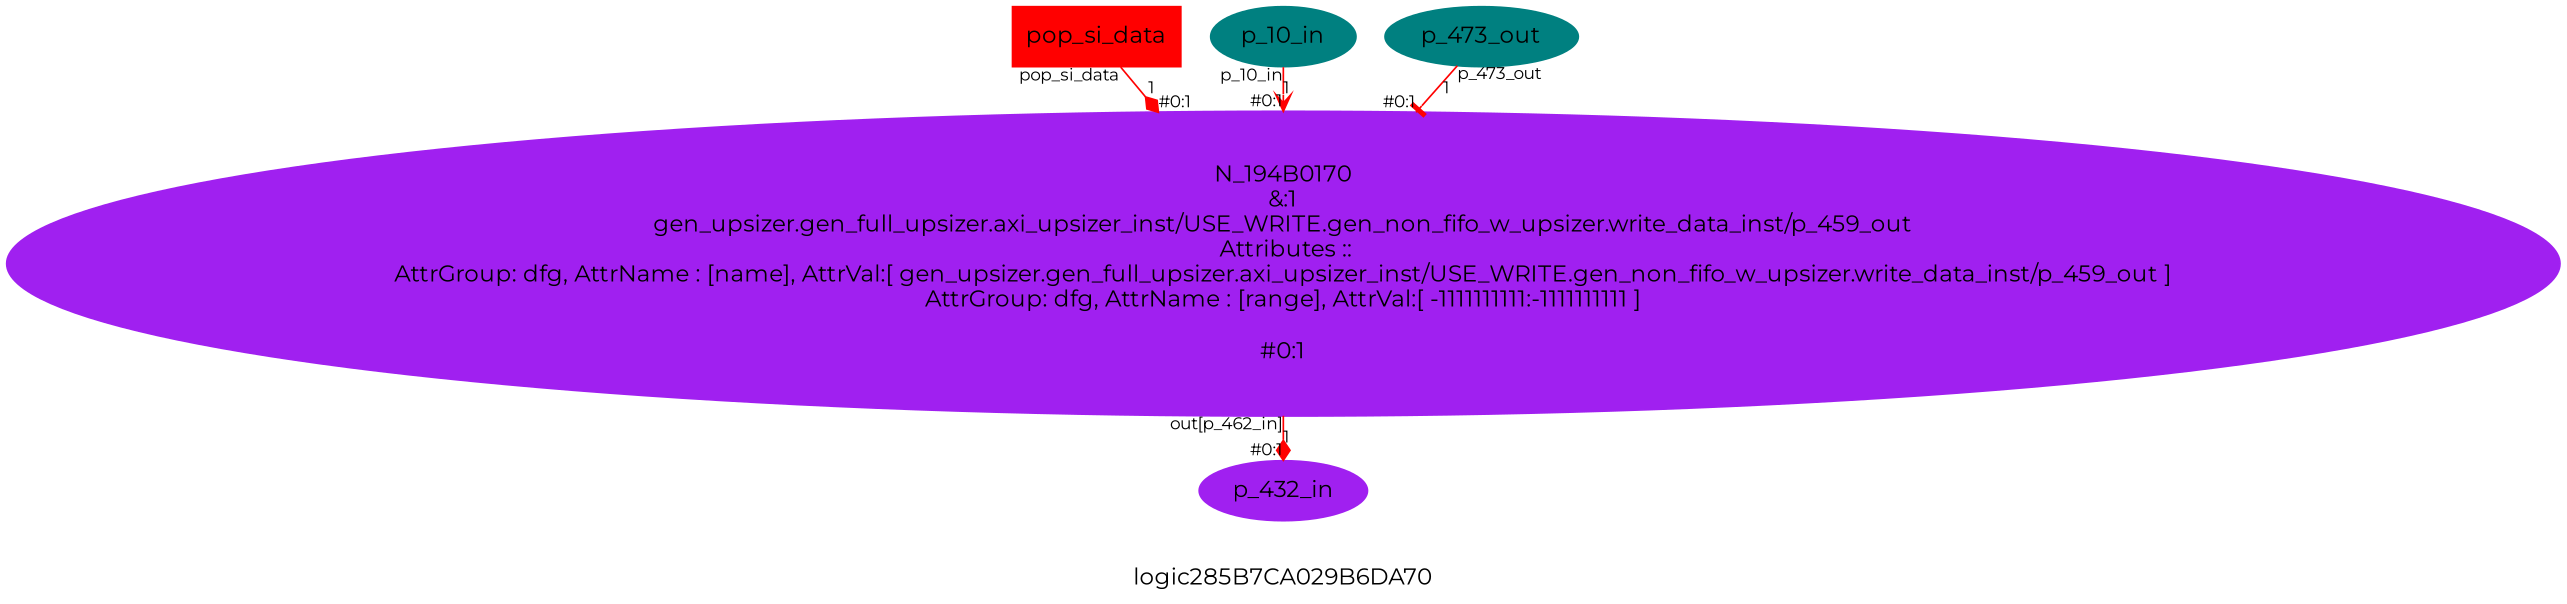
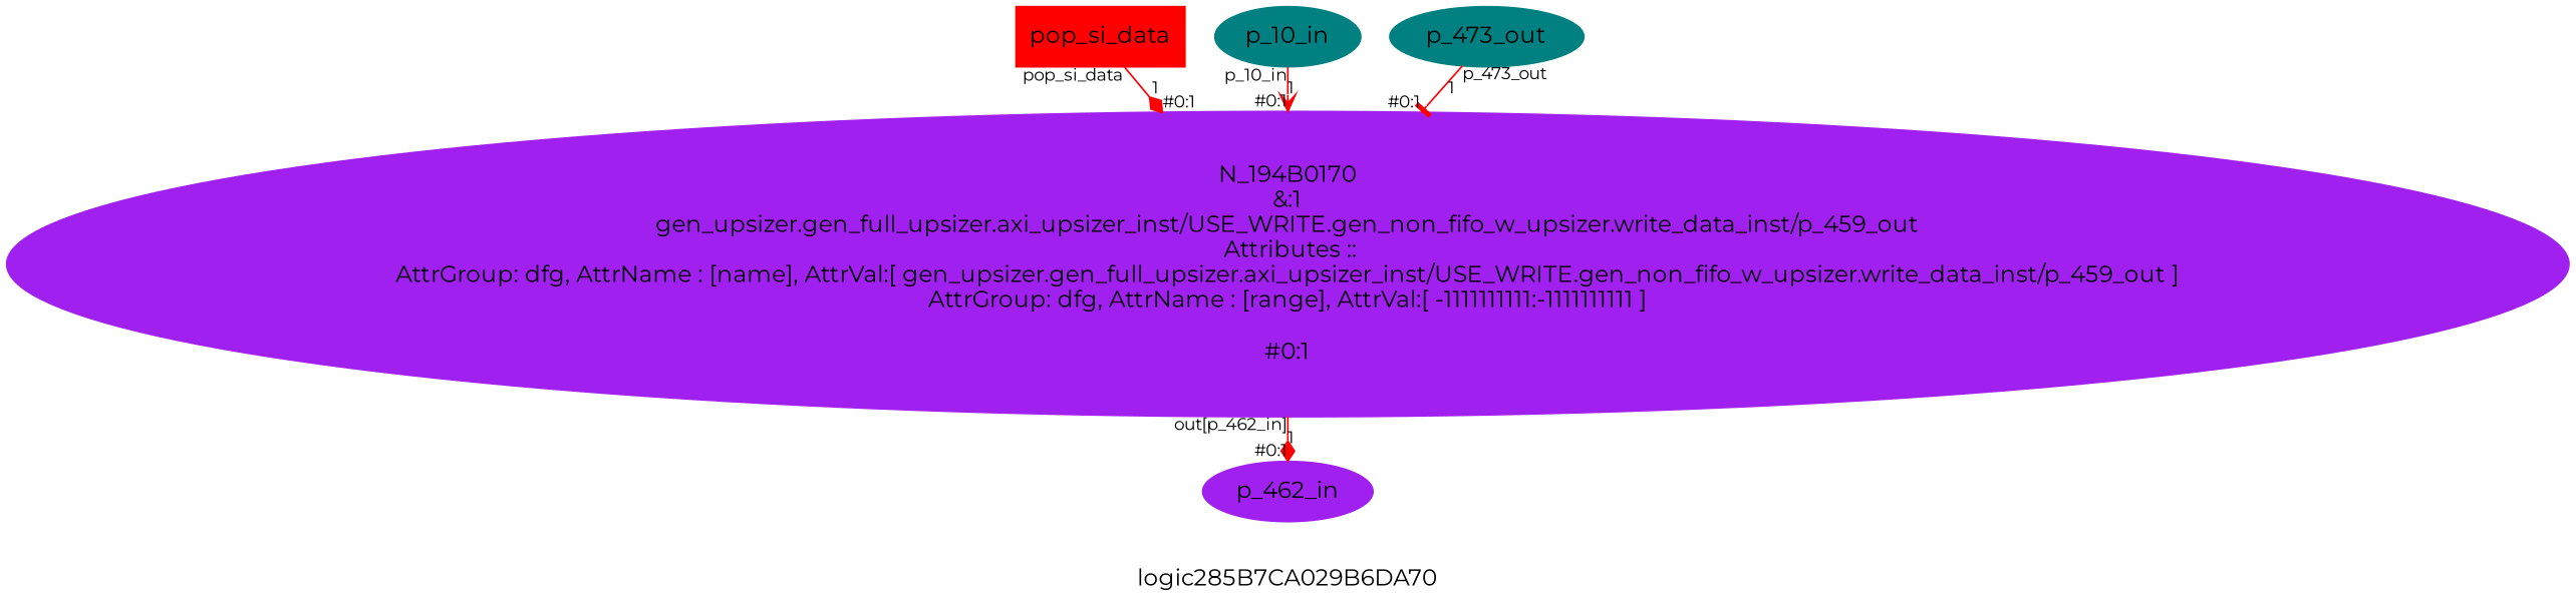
  digraph {
    label=logic285B7CA029B6DA70
    ranksep=0.1
    splines=true
    fontname=Montserrat
    node [color=teal fontname=Montserrat shape=ellipse style=filled]
    edge [color="#ff0000" fontname=Montserrat fontsize=10 headlabel="#0:1" arrowhead=diamond]
    n1 [color=red label=pop_si_data shape=box]
    n2 [label=p_10_in]
    n3 [label=p_473_out]
-   n4 [color=purple label=p_432_in]
+   n4 [color=purple label=p_462_in]
    n5 [color=purple label="N_194B0170\n&:1\ngen_upsizer.gen_full_upsizer.axi_upsizer_inst/USE_WRITE.gen_non_fifo_w_upsizer.write_data_inst/p_459_out\n Attributes ::\nAttrGroup: dfg, AttrName : [name], AttrVal:[ gen_upsizer.gen_full_upsizer.axi_upsizer_inst/USE_WRITE.gen_non_fifo_w_upsizer.write_data_inst/p_459_out ]\nAttrGroup: dfg, AttrName : [range], AttrVal:[ -1111111111:-1111111111 ]\n\n#0:1\n"]
    subgraph sub_1 {
      rank=source
      n1
      n2
      n3
    }
    subgraph sub_2 {
      rank=sink
      n4
    }
    n1 -> n5 [label=1 taillabel=pop_si_data]
    n2 -> n5 [label=1 taillabel=p_10_in arrowhead=vee]
    n3 -> n5 [label=1 taillabel=p_473_out arrowhead=tee]
    n5 -> n4 [label=1 taillabel="out[p_462_in]"]
  }
